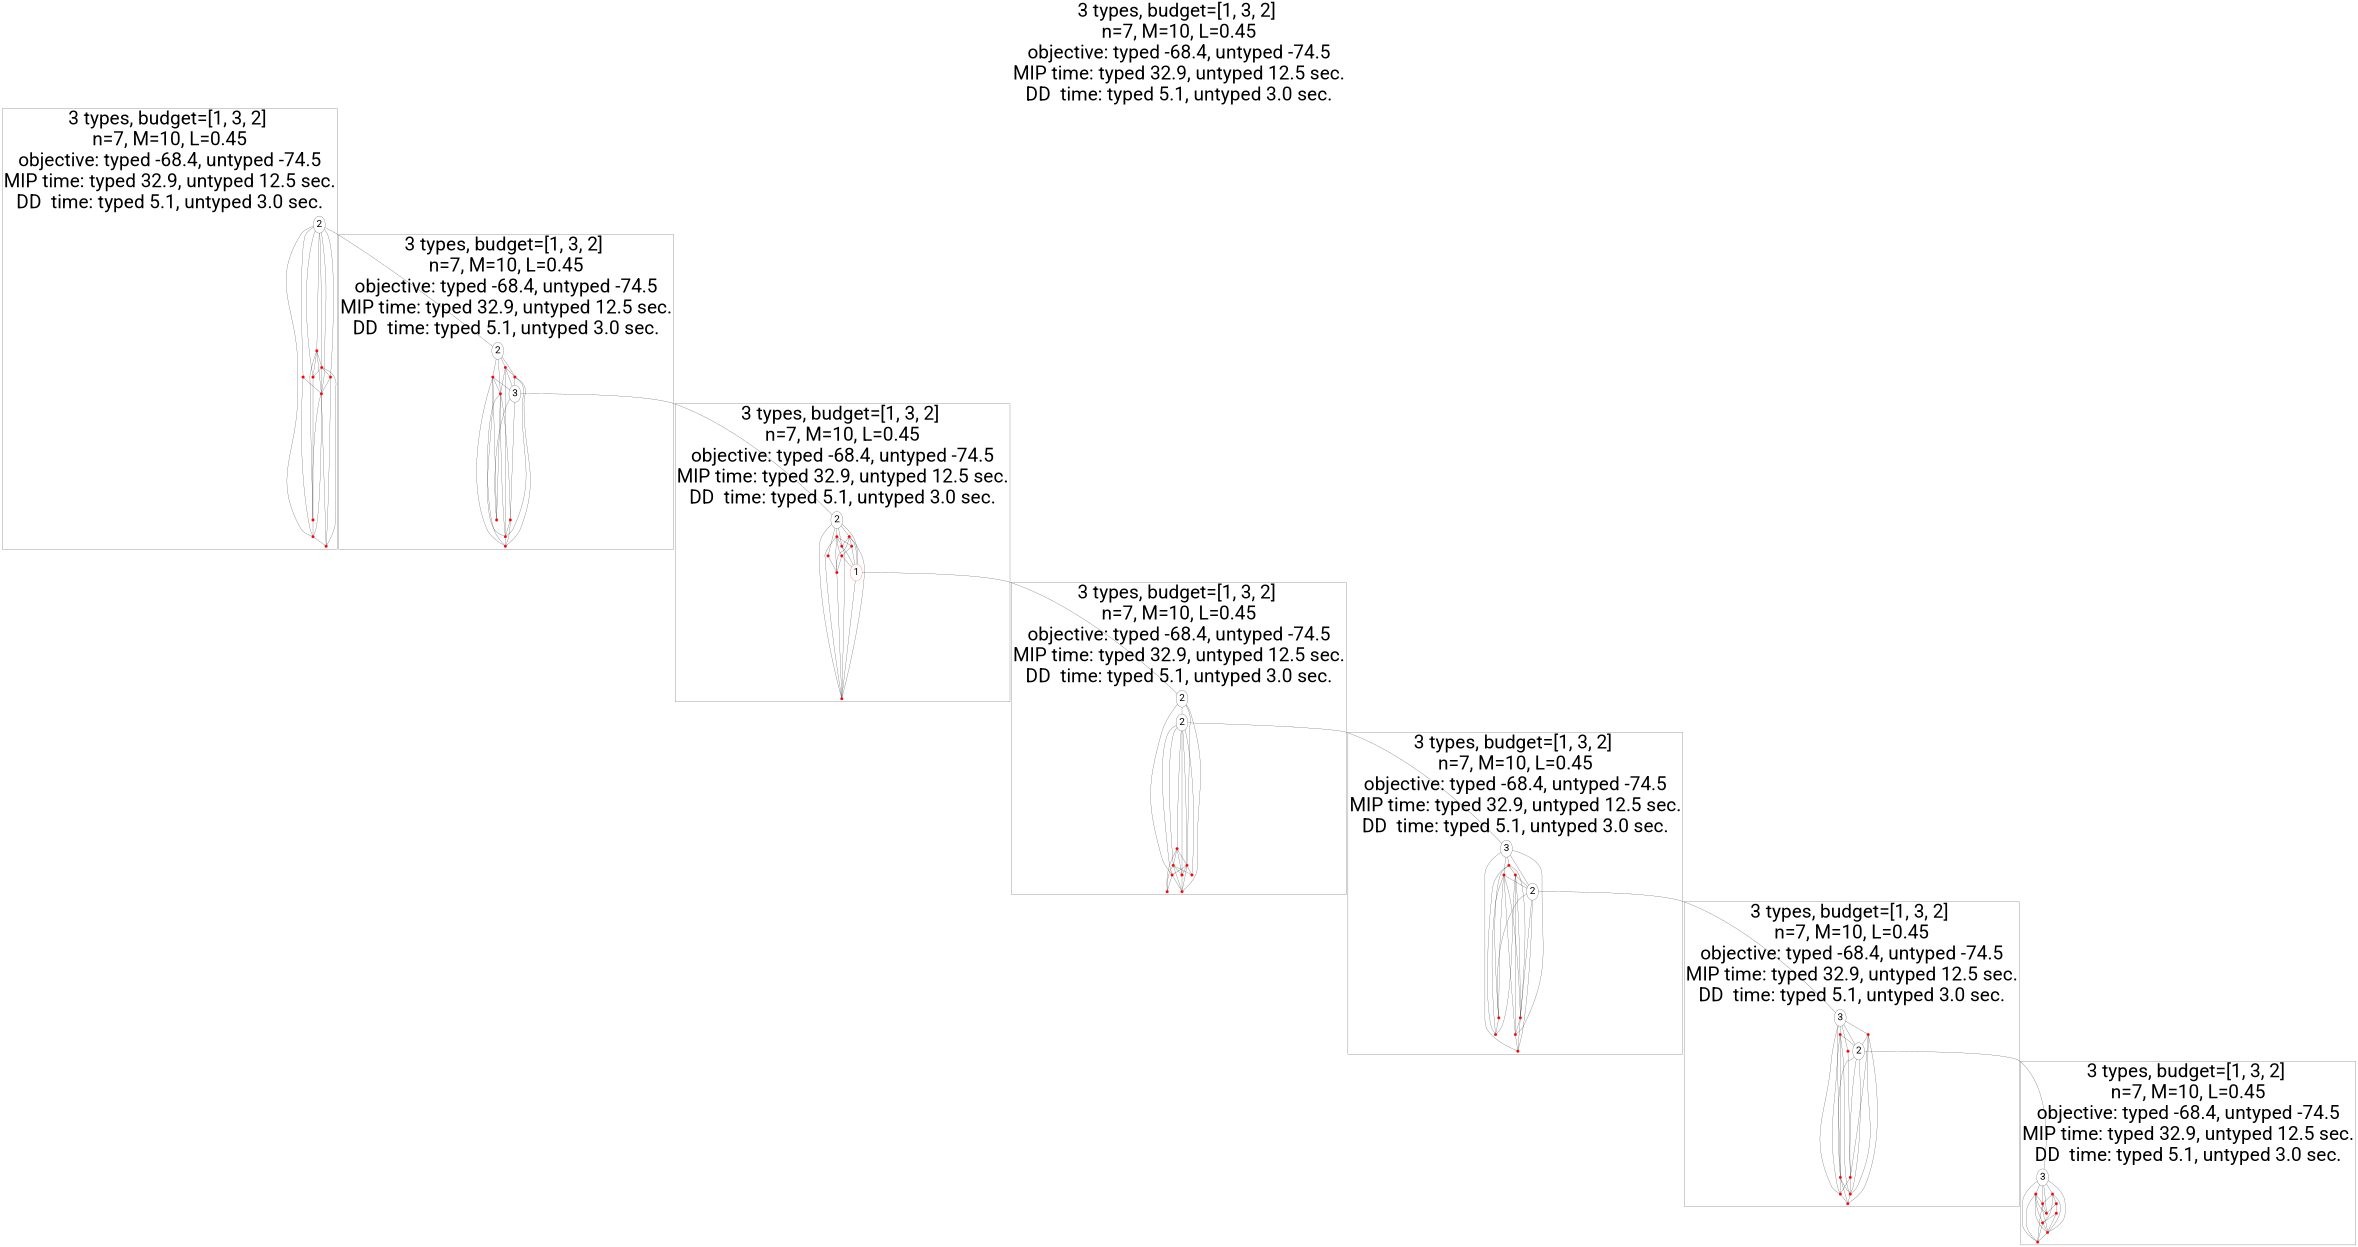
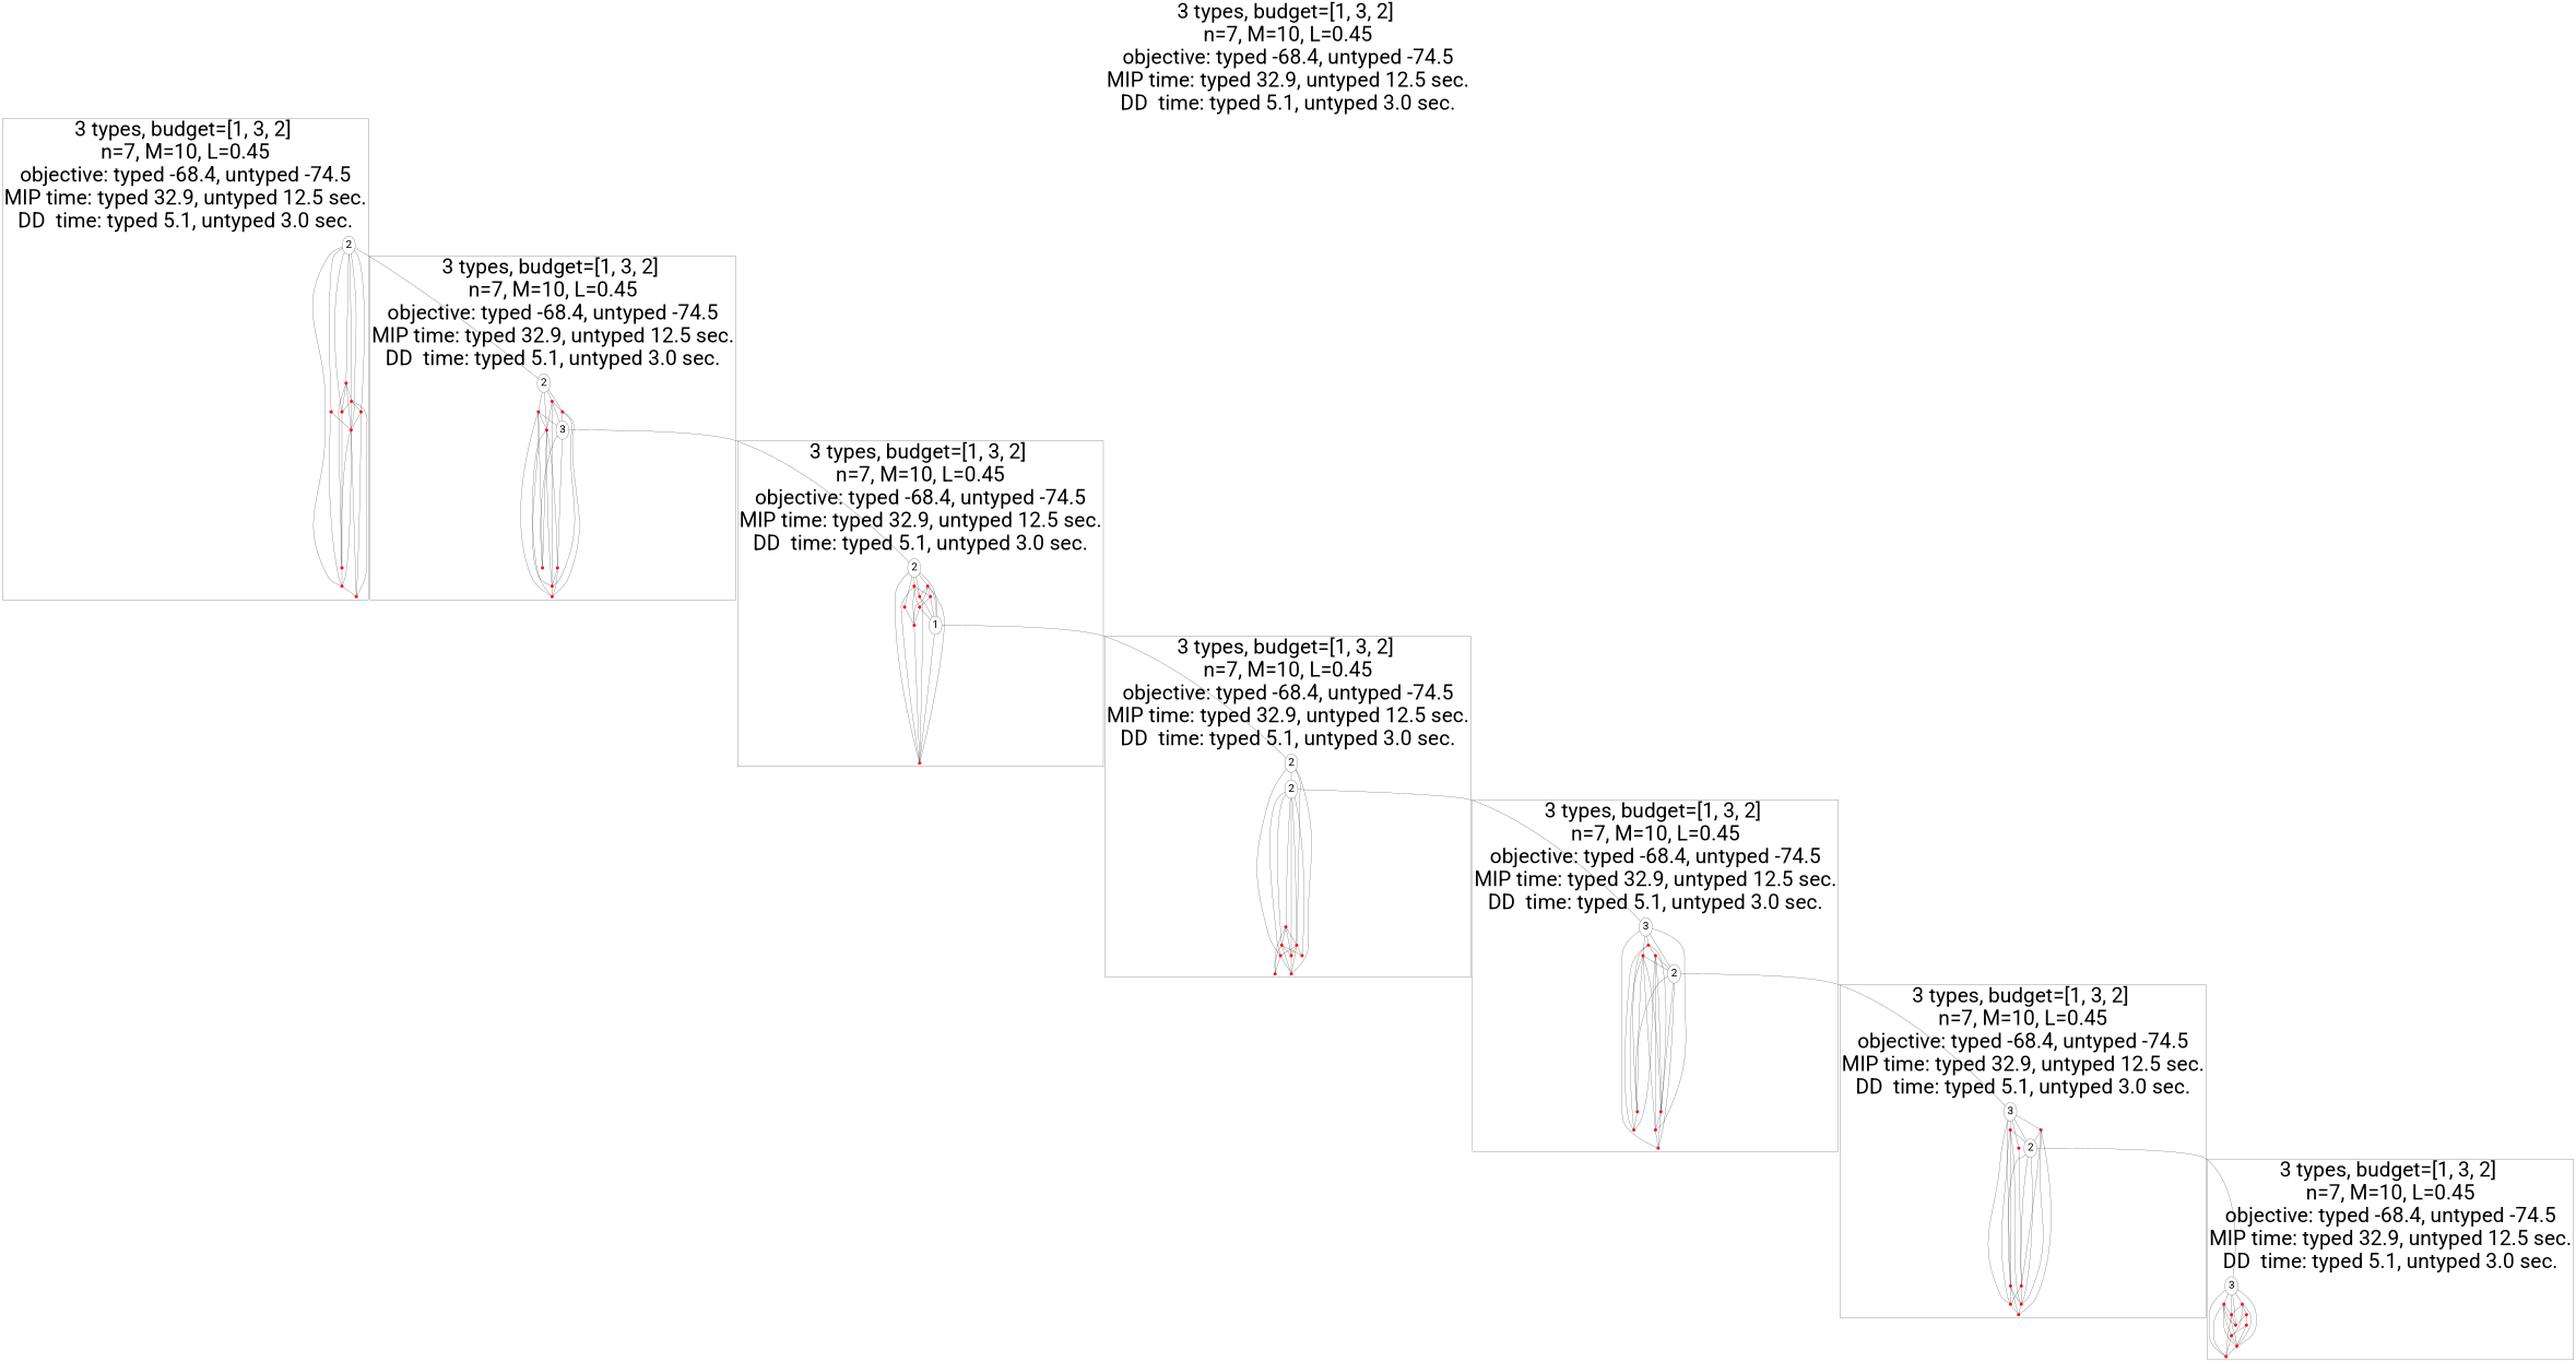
  graph {
    fontsize=100
    label="3 types, budget=[1, 3, 2] \nn=7, M=10, L=0.45\nobjective: typed -68.4, untyped -74.5\nMIP time: typed 32.9, untyped 12.5 sec.\nDD  time: typed 5.1, untyped 3.0 sec."
    labeljust=center
    labelloc=top
    fontname=Roboto
    node [fontname=Roboto color=red shape=point]
    edge [fontname=Roboto]
    n1 [fontsize=50 label=2 color="" shape=""]
    n2 [height=0.2 width=0.2]
    n3 [height=0.2 width=0.2]
    n4 [height=0.2 width=0.2]
    n5 [height=0.2 width=0.2]
    n6 [height=0.2 width=0.2]
    n7 [height=0.2 width=0.2]
    n8 [height=0.2 width=0.2]
    n9 [height=0.2 width=0.2]
    n10 [height=0.2 width=0.2]
    n11 [fontsize=50 label=2 color="" shape=""]
    n12 [height=0.2 width=0.2]
    n13 [height=0.2 width=0.2]
    n14 [height=0.2 width=0.2]
    n15 [height=0.2 width=0.2]
    n16 [fontsize=50 label=3 color="" shape=""]
    n17 [height=0.2 width=0.2]
    n18 [height=0.2 width=0.2]
    n19 [height=0.2 width=0.2]
    n20 [height=0.2 width=0.2]
    n21 [fontsize=50 label=2 color="" shape=""]
    n22 [height=0.2 width=0.2]
    n23 [height=0.2 width=0.2]
    n24 [height=0.2 width=0.2]
    n25 [height=0.2 width=0.2]
    n26 [height=0.2 width=0.2]
    n27 [height=0.2 width=0.2]
    n28 [height=0.2 width=0.2]
-   n29 [fontsize=50 label=1 shape=""]
+   n29 [fontsize=50 label=1 color="" shape=""]
    n30 [height=0.2 width=0.2]
    n31 [fontsize=50 label=2 color="" shape=""]
    n32 [fontsize=50 label=2 color="" shape=""]
    n33 [height=0.2 width=0.2]
    n34 [height=0.2 width=0.2]
    n35 [height=0.2 width=0.2]
    n36 [height=0.2 width=0.2]
    n37 [height=0.2 width=0.2]
    n38 [height=0.2 width=0.2]
    n39 [height=0.2 width=0.2]
    n40 [height=0.2 width=0.2]
    n41 [fontsize=50 label=3 color="" shape=""]
    n42 [height=0.2 width=0.2]
    n43 [height=0.2 width=0.2]
    n44 [height=0.2 width=0.2]
    n45 [fontsize=50 label=2 color="" shape=""]
    n46 [height=0.2 width=0.2]
    n47 [height=0.2 width=0.2]
    n48 [height=0.2 width=0.2]
    n49 [height=0.2 width=0.2]
    n50 [height=0.2 width=0.2]
    n51 [fontsize=50 label=3 color="" shape=""]
    n52 [height=0.2 width=0.2]
    n53 [height=0.2 width=0.2]
    n54 [height=0.2 width=0.2]
    n55 [fontsize=50 label=2 color="" shape=""]
    n56 [height=0.2 width=0.2]
    n57 [height=0.2 width=0.2]
    n58 [height=0.2 width=0.2]
    n59 [height=0.2 width=0.2]
    n60 [height=0.2 width=0.2]
    n61 [fontsize=50 label=3 color="" shape=""]
    n62 [height=0.2 width=0.2]
    n63 [height=0.2 width=0.2]
    n64 [height=0.2 width=0.2]
    n65 [height=0.2 width=0.2]
    n66 [height=0.2 width=0.2]
    n67 [height=0.2 width=0.2]
    n68 [height=0.2 width=0.2]
    n69 [height=0.2 width=0.2]
    n70 [height=0.2 width=0.2]
    subgraph cluster_1 {
      n1
      n2
      n3
      n4
      n5
      n6
      n7
      n8
      n9
      n10
    }
    subgraph cluster_2 {
      n11
      n12
      n13
      n14
      n15
      n16
      n17
      n18
      n19
      n20
    }
    subgraph cluster_3 {
      n21
      n22
      n23
      n24
      n25
      n26
      n27
      n28
      n29
      n30
    }
    subgraph cluster_4 {
      n31
      n32
      n33
      n34
      n35
      n36
      n37
      n38
      n39
      n40
    }
    subgraph cluster_5 {
      n41
      n42
      n43
      n44
      n45
      n46
      n47
      n48
      n49
      n50
    }
    subgraph cluster_6 {
      n51
      n52
      n53
      n54
      n55
      n56
      n57
      n58
      n59
      n60
    }
    subgraph cluster_7 {
      n61
      n62
      n63
      n64
      n65
      n66
      n67
      n68
      n69
      n70
    }
    n1 -- n2
    n1 -- n3
    n1 -- n4
    n1 -- n5
    n1 -- n6
    n1 -- n7
    n1 -- n9
    n1 -- n11
    n2 -- n3
    n2 -- n4
    n2 -- n7
    n2 -- n8
    n3 -- n4
    n3 -- n6
    n3 -- n7
    n3 -- n10
    n4 -- n8
    n5 -- n7
    n5 -- n9
    n6 -- n7
    n6 -- n10
    n7 -- n8
    n7 -- n9
    n7 -- n10
    n8 -- n9
    n9 -- n10
    n11 -- n12
    n11 -- n13
    n11 -- n14
    n11 -- n15
    n12 -- n14
    n12 -- n16
    n12 -- n18
    n12 -- n19
    n12 -- n20
    n13 -- n14
    n13 -- n15
    n13 -- n16
    n13 -- n19
    n14 -- n17
    n14 -- n18
    n14 -- n19
    n14 -- n20
    n15 -- n16
    n15 -- n19
    n15 -- n20
    n16 -- n17
    n16 -- n18
    n16 -- n21
    n17 -- n19
    n17 -- n20
    n19 -- n20
    n21 -- n22
    n21 -- n23
    n21 -- n25
    n21 -- n26
    n21 -- n29
    n21 -- n30
    n22 -- n24
    n22 -- n25
    n22 -- n28
    n22 -- n29
    n22 -- n30
    n23 -- n24
    n23 -- n25
    n23 -- n27
    n23 -- n28
    n23 -- n30
    n24 -- n27
    n24 -- n29
    n25 -- n29
    n25 -- n30
    n26 -- n28
    n27 -- n28
    n27 -- n29
    n28 -- n30
    n29 -- n30
    n29 -- n31
    n31 -- n32
    n31 -- n35
    n31 -- n37
    n31 -- n38
    n32 -- n33
    n32 -- n34
    n32 -- n35
    n32 -- n36
    n32 -- n37
    n32 -- n40
    n32 -- n41
    n33 -- n34
    n33 -- n35
    n33 -- n36
    n33 -- n39
    n34 -- n36
    n34 -- n38
    n34 -- n39
    n34 -- n40
    n35 -- n36
    n35 -- n37
    n35 -- n38
    n35 -- n40
    n36 -- n38
    n37 -- n38
    n37 -- n39
    n41 -- n42
    n41 -- n43
    n41 -- n45
    n41 -- n48
    n41 -- n50
    n42 -- n44
    n42 -- n46
    n42 -- n47
    n42 -- n49
    n43 -- n45
    n43 -- n46
    n43 -- n47
    n43 -- n48
    n43 -- n49
    n44 -- n45
    n44 -- n46
    n44 -- n48
    n44 -- n49
    n45 -- n46
    n45 -- n47
    n45 -- n50
    n45 -- n51
    n46 -- n48
    n46 -- n50
    n47 -- n49
    n48 -- n50
    n51 -- n52
    n51 -- n53
    n51 -- n54
    n51 -- n55
    n51 -- n56
    n51 -- n59
    n52 -- n55
    n52 -- n57
    n52 -- n58
    n52 -- n60
    n53 -- n55
    n53 -- n56
    n53 -- n58
    n53 -- n59
    n54 -- n57
    n55 -- n56
    n55 -- n57
    n55 -- n58
    n55 -- n61
    n56 -- n58
    n56 -- n59
    n56 -- n60
    n57 -- n58
    n57 -- n59
    n58 -- n60
    n59 -- n60
    n61 -- n62
    n61 -- n65
    n61 -- n67
    n61 -- n68
    n61 -- n69
    n61 -- n70
    n62 -- n63
    n62 -- n66
    n62 -- n67
    n62 -- n68
    n63 -- n64
    n63 -- n70
    n64 -- n66
    n64 -- n68
    n65 -- n66
    n65 -- n67
    n65 -- n68
    n65 -- n69
    n65 -- n70
    n66 -- n68
    n66 -- n69
    n67 -- n68
    n67 -- n69
    n67 -- n70
    n68 -- n69
  }
